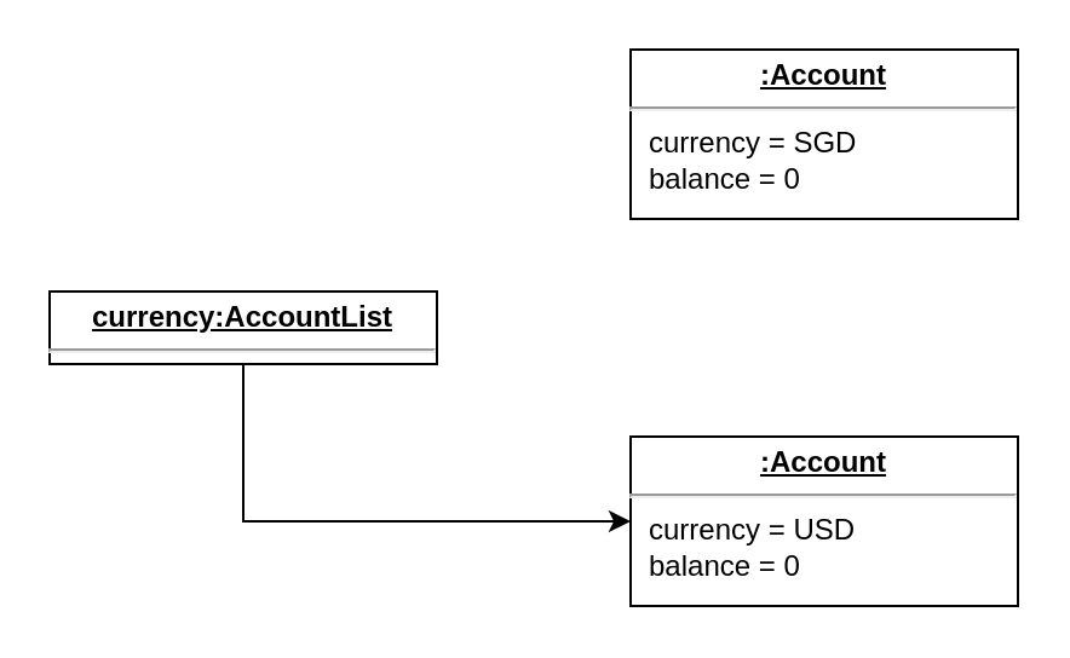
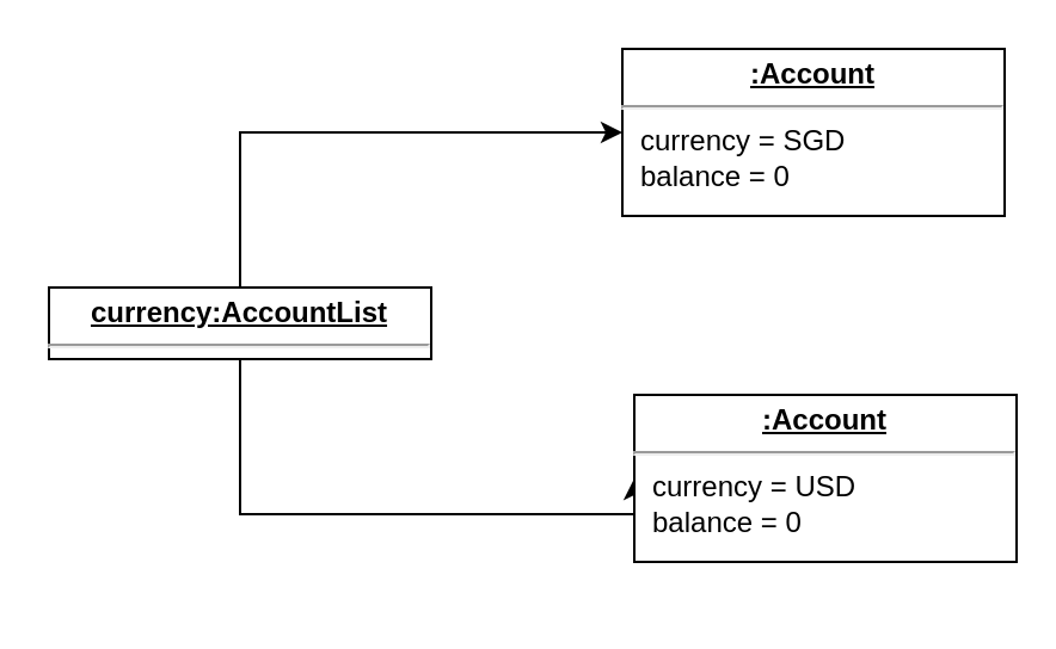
  <mxCell id="0" />
  <mxCell id="1" parent="0" />
+ <mxCell id="2" style="edgeStyle=orthogonalEdgeStyle;rounded=0;orthogonalLoop=1;jettySize=auto;html=1;" edge="1" parent="1" source="4" target="5"><mxGeometry relative="1" as="geometry"><Array as="points"><mxPoint x="100" y="55" /></Array></mxGeometry></mxCell>
  <mxCell id="3" style="edgeStyle=orthogonalEdgeStyle;rounded=0;orthogonalLoop=1;jettySize=auto;html=1;entryX=0;entryY=0.5;entryDx=0;entryDy=0;" edge="1" parent="1" source="4" target="6"><mxGeometry relative="1" as="geometry"><Array as="points"><mxPoint x="100" y="215" /></Array></mxGeometry></mxCell>
  <mxCell id="4" value="&lt;p style=&quot;margin:0px;margin-top:4px;text-align:center;text-decoration:underline;&quot;&gt;&lt;b&gt;currency:AccountList&lt;/b&gt;&lt;/p&gt;&lt;hr&gt;&lt;p style=&quot;margin:0px;margin-left:8px;&quot;&gt;&lt;br&gt;&lt;/p&gt;" style="verticalAlign=top;align=left;overflow=fill;fontSize=12;fontFamily=Helvetica;html=1;whiteSpace=wrap;" vertex="1" parent="1"><mxGeometry x="20" y="120" width="160" height="30" as="geometry" /></mxCell>
  <mxCell id="5" value="&lt;p style=&quot;margin:0px;margin-top:4px;text-align:center;text-decoration:underline;&quot;&gt;&lt;b&gt;:Account&lt;/b&gt;&lt;/p&gt;&lt;hr&gt;&lt;p style=&quot;margin:0px;margin-left:8px;&quot;&gt;currency = SGD&lt;/p&gt;&lt;p style=&quot;margin:0px;margin-left:8px;&quot;&gt;balance = 0&lt;/p&gt;" style="verticalAlign=top;align=left;overflow=fill;fontSize=12;fontFamily=Helvetica;html=1;whiteSpace=wrap;" vertex="1" parent="1"><mxGeometry x="260" y="20" width="160" height="70" as="geometry" /></mxCell>
- <mxCell id="6" value="&lt;p style=&quot;margin:0px;margin-top:4px;text-align:center;text-decoration:underline;&quot;&gt;&lt;b&gt;:Account&lt;/b&gt;&lt;/p&gt;&lt;hr&gt;&lt;p style=&quot;margin:0px;margin-left:8px;&quot;&gt;currency = USD&lt;/p&gt;&lt;p style=&quot;margin:0px;margin-left:8px;&quot;&gt;balance = 0&lt;/p&gt;" style="verticalAlign=top;align=left;overflow=fill;fontSize=12;fontFamily=Helvetica;html=1;whiteSpace=wrap;" vertex="1" parent="1"><mxGeometry x="260" y="180" width="160" height="70" as="geometry" /></mxCell>
+ <mxCell id="6" value="&lt;p style=&quot;margin:0px;margin-top:4px;text-align:center;text-decoration:underline;&quot;&gt;&lt;b&gt;:Account&lt;/b&gt;&lt;/p&gt;&lt;hr&gt;&lt;p style=&quot;margin:0px;margin-left:8px;&quot;&gt;currency = USD&lt;/p&gt;&lt;p style=&quot;margin:0px;margin-left:8px;&quot;&gt;balance = 0&lt;/p&gt;" style="verticalAlign=top;align=left;overflow=fill;fontSize=12;fontFamily=Helvetica;html=1;whiteSpace=wrap;" vertex="1" parent="1"><mxGeometry x="265" y="165" width="160" height="70" as="geometry" /></mxCell>
